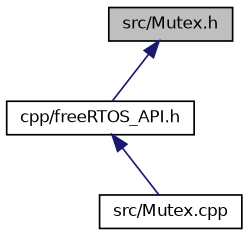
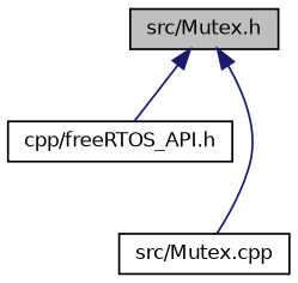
  digraph {
    node [color=black fillcolor=white fontname=Helvetica fontsize=10 shape=record style=filled]
    edge [color=midnightblue dir=back fontname=Helvetica fontsize=10 labelfontname=Helvetica labelfontsize=10 style=solid]
    n1 [fillcolor=grey75 fontcolor=black height=0.2 label="src/Mutex.h" width=0.4]
    n2 [height=0.2 label="cpp/freeRTOS_API.h" width=0.4]
    n3 [height=0.2 label="src/Mutex.cpp" width=0.4]
    n1 -> n2
-   n2 -> n3
+   n1 -> n3
  }
